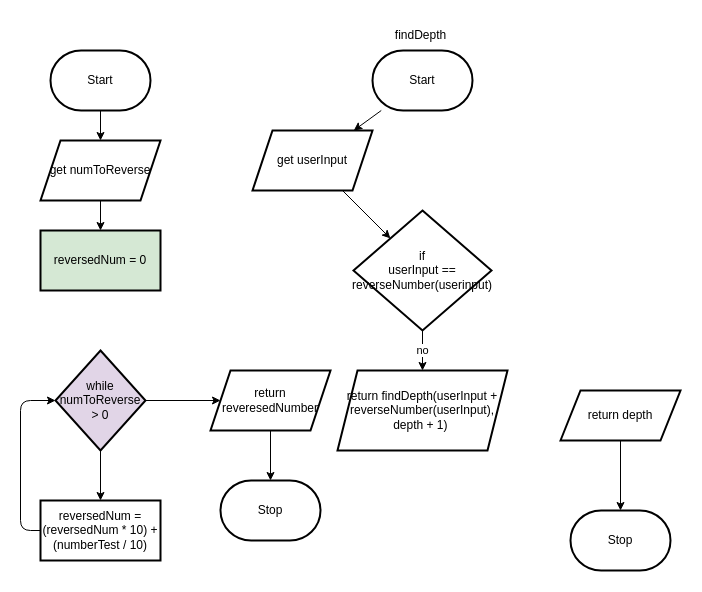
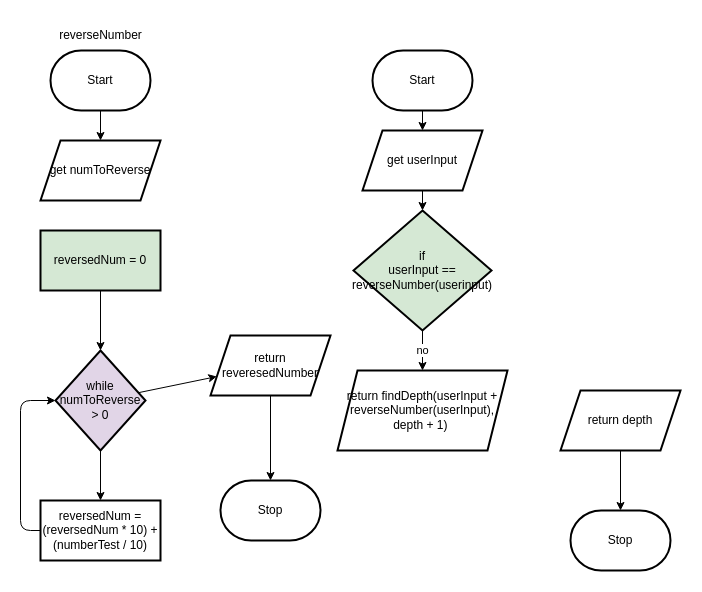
  <mxCell id="0" />
  <mxCell id="1" parent="0" />
  <mxCell id="2" value="" style="edgeStyle=none;html=1;" parent="1" source="3" target="5" edge="1"><mxGeometry relative="1" as="geometry" /></mxCell>
  <mxCell id="3" value="Start" style="strokeWidth=2;html=1;shape=mxgraph.flowchart.terminator;whiteSpace=wrap;" parent="1" vertex="1"><mxGeometry x="50" y="50" width="100" height="60" as="geometry" /></mxCell>
- <mxCell id="4" value="" style="edgeStyle=none;html=1;" parent="1" source="5" target="7" edge="1"><mxGeometry relative="1" as="geometry" /></mxCell>
  <mxCell id="5" value="get numToReverse" style="shape=parallelogram;perimeter=parallelogramPerimeter;whiteSpace=wrap;html=1;fixedSize=1;strokeWidth=2;" parent="1" vertex="1"><mxGeometry x="40" y="140" width="120" height="60" as="geometry" /></mxCell>
+ <mxCell id="6" value="" style="edgeStyle=none;html=1;" parent="1" source="7" target="10" edge="1"><mxGeometry relative="1" as="geometry" /></mxCell>
  <mxCell id="7" value="reversedNum = 0" style="whiteSpace=wrap;html=1;strokeWidth=2;fillColor=#d5e8d4;" parent="1" vertex="1"><mxGeometry x="40" y="230" width="120" height="60" as="geometry" /></mxCell>
  <mxCell id="8" value="" style="edgeStyle=none;html=1;" parent="1" source="10" target="12" edge="1"><mxGeometry relative="1" as="geometry" /></mxCell>
  <mxCell id="9" value="" style="edgeStyle=none;html=1;" parent="1" source="10" target="14" edge="1"><mxGeometry relative="1" as="geometry" /></mxCell>
  <mxCell id="10" value="while&lt;br&gt;numToReverse &amp;gt; 0" style="rhombus;whiteSpace=wrap;html=1;strokeWidth=2;fillColor=#e1d5e7;" parent="1" vertex="1"><mxGeometry x="55" y="350" width="90" height="100" as="geometry" /></mxCell>
  <mxCell id="11" value="" style="edgeStyle=none;html=1;entryX=0;entryY=0.5;entryDx=0;entryDy=0;" parent="1" source="12" target="10" edge="1"><mxGeometry relative="1" as="geometry"><mxPoint x="-40" y="530" as="targetPoint" /><Array as="points"><mxPoint y="530" x="20" /><mxPoint y="400" x="20" /></Array></mxGeometry></mxCell>
  <mxCell id="12" value="reversedNum = (reversedNum * 10) + (numberTest / 10)" style="whiteSpace=wrap;html=1;strokeWidth=2;" parent="1" vertex="1"><mxGeometry x="40" y="500" width="120" height="60" as="geometry" /></mxCell>
  <mxCell id="13" value="" style="edgeStyle=none;html=1;" parent="1" source="14" target="15" edge="1"><mxGeometry relative="1" as="geometry" /></mxCell>
- <mxCell id="14" value="return reveresedNumber" style="shape=parallelogram;perimeter=parallelogramPerimeter;whiteSpace=wrap;html=1;fixedSize=1;strokeWidth=2;" parent="1" vertex="1"><mxGeometry x="210" y="370" width="120" height="60" as="geometry" /></mxCell>
+ <mxCell id="14" value="return reveresedNumber" style="shape=parallelogram;perimeter=parallelogramPerimeter;whiteSpace=wrap;html=1;fixedSize=1;strokeWidth=2;" parent="1" vertex="1"><mxGeometry x="210" y="335" width="120" height="60" as="geometry" /></mxCell>
  <mxCell id="15" value="Stop" style="strokeWidth=2;html=1;shape=mxgraph.flowchart.terminator;whiteSpace=wrap;" parent="1" vertex="1"><mxGeometry x="220" y="480" width="100" height="60" as="geometry" /></mxCell>
+ <mxCell id="16" value="reverseNumber" style="text;html=1;align=center;verticalAlign=middle;resizable=0;points=[];autosize=1;strokeColor=none;fillColor=none;" parent="1" vertex="1"><mxGeometry x="45" width="110" height="30" as="geometry" y="20" /></mxCell>
  <mxCell id="17" value="" style="edgeStyle=none;html=1;" parent="1" source="18" target="20" edge="1"><mxGeometry relative="1" as="geometry" /></mxCell>
  <mxCell id="18" value="Start" style="strokeWidth=2;html=1;shape=mxgraph.flowchart.terminator;whiteSpace=wrap;" parent="1" vertex="1"><mxGeometry x="372" y="50" width="100" height="60" as="geometry" /></mxCell>
  <mxCell id="19" value="" style="edgeStyle=none;html=1;" edge="1" parent="1" source="20" target="22"><mxGeometry relative="1" as="geometry" /></mxCell>
- <mxCell id="20" value="get userInput" style="shape=parallelogram;perimeter=parallelogramPerimeter;whiteSpace=wrap;html=1;fixedSize=1;strokeWidth=2;" parent="1" vertex="1"><mxGeometry x="252" y="130" width="120" height="60" as="geometry" /></mxCell>
+ <mxCell id="20" value="get userInput" style="shape=parallelogram;perimeter=parallelogramPerimeter;whiteSpace=wrap;html=1;fixedSize=1;strokeWidth=2;" parent="1" vertex="1"><mxGeometry x="362" y="130" width="120" height="60" as="geometry" /></mxCell>
  <mxCell id="21" value="no" style="edgeStyle=none;html=1;" edge="1" parent="1" source="22" target="25"><mxGeometry relative="1" as="geometry" /></mxCell>
- <mxCell id="22" value="if&lt;br&gt;userInput == reverseNumber(userinput)" style="rhombus;whiteSpace=wrap;html=1;strokeWidth=2;" vertex="1" parent="1"><mxGeometry x="353" y="210" width="138" height="120" as="geometry" /></mxCell>
+ <mxCell id="22" value="if&lt;br&gt;userInput == reverseNumber(userinput)" style="rhombus;whiteSpace=wrap;html=1;strokeWidth=2;fillColor=#d5e8d4;" vertex="1" parent="1"><mxGeometry x="353" y="210" width="138" height="120" as="geometry" /></mxCell>
  <mxCell id="23" value="" style="edgeStyle=none;html=1;entryX=0.5;entryY=0;entryDx=0;entryDy=0;entryPerimeter=0;" edge="1" parent="1" source="24" target="26"><mxGeometry relative="1" as="geometry"><mxPoint x="500" y="510" as="targetPoint" /></mxGeometry></mxCell>
- <mxCell id="24" value="return depth" style="shape=parallelogram;perimeter=parallelogramPerimeter;whiteSpace=wrap;html=1;fixedSize=1;strokeWidth=2;" vertex="1" parent="1"><mxGeometry x="560" y="390" width="120" height="50" as="geometry" /></mxCell>
+ <mxCell id="24" value="return depth" style="shape=parallelogram;perimeter=parallelogramPerimeter;whiteSpace=wrap;html=1;fixedSize=1;strokeWidth=2;" vertex="1" parent="1"><mxGeometry x="560" y="390" width="120" height="60" as="geometry" /></mxCell>
  <mxCell id="25" value="return findDepth(userInput + reverseNumber(userInput), depth + 1)&amp;nbsp;" style="shape=parallelogram;perimeter=parallelogramPerimeter;whiteSpace=wrap;html=1;fixedSize=1;strokeWidth=2;" vertex="1" parent="1"><mxGeometry x="337" y="370" width="170" height="80" as="geometry" /></mxCell>
  <mxCell id="26" value="Stop" style="strokeWidth=2;html=1;shape=mxgraph.flowchart.terminator;whiteSpace=wrap;" vertex="1" parent="1"><mxGeometry x="570" y="510" width="100" height="60" as="geometry" /></mxCell>
- <mxCell id="27" value="findDepth" style="text;html=1;align=center;verticalAlign=middle;resizable=0;points=[];autosize=1;strokeColor=none;fillColor=none;" vertex="1" parent="1"><mxGeometry x="385" width="70" height="30" as="geometry" y="20" /></mxCell>
